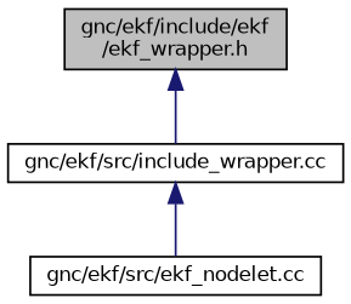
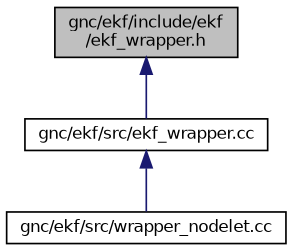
  digraph {
    node [color=black fillcolor=white fontname=Helvetica fontsize=10 shape=record style=filled]
    edge [color=midnightblue dir=back fontname=Helvetica fontsize=10 labelfontname=Helvetica labelfontsize=10 style=solid]
    n1 [fillcolor=grey75 fontcolor=black height=0.2 label="gnc/ekf/include/ekf\l/ekf_wrapper.h" width=0.4]
-   n2 [height=0.2 label="gnc/ekf/src/include_wrapper.cc" width=0.4]
-   n3 [height=0.2 label="gnc/ekf/src/ekf_nodelet.cc" width=0.4]
+   n2 [height=0.2 label="gnc/ekf/src/ekf_wrapper.cc" width=0.4]
+   n3 [height=0.2 label="gnc/ekf/src/wrapper_nodelet.cc" width=0.4]
    n1 -> n2
    n2 -> n3
  }
